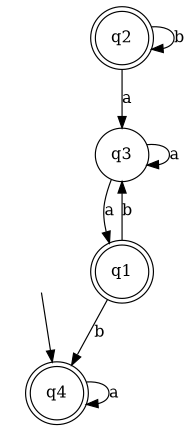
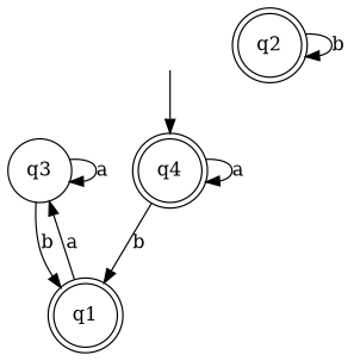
  digraph {
    node [shape=doublecircle]
    q3 [shape=circle]
    q1
    q2
    _nil [style=invis shape=""]
    n5 [label=q4]
    q3 -> q3 [label=a]
-   q3 -> q1 [label=a]
-   q1 -> q3 [label=b]
-   q2 -> q3 [label=a]
+   q3 -> q1 [label=b]
+   q1 -> q3 [label=a]
    q2 -> q2 [label=b]
    _nil -> n5
-   q1 -> n5 [label=b]
+   n5 -> q1 [label=b]
    n5 -> n5 [label=a]
  }
